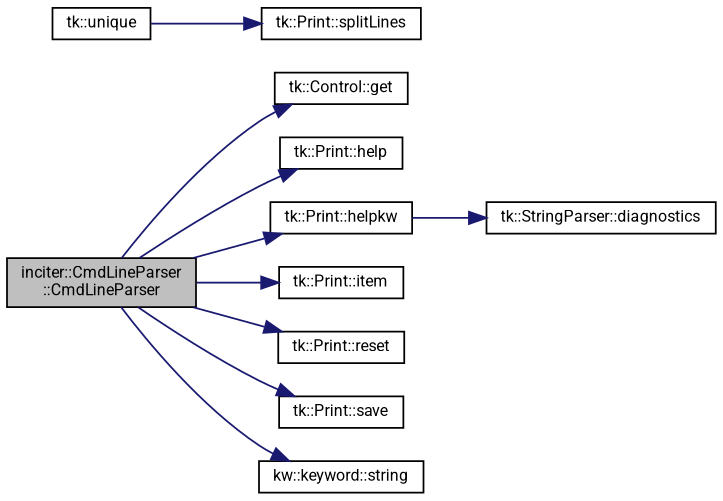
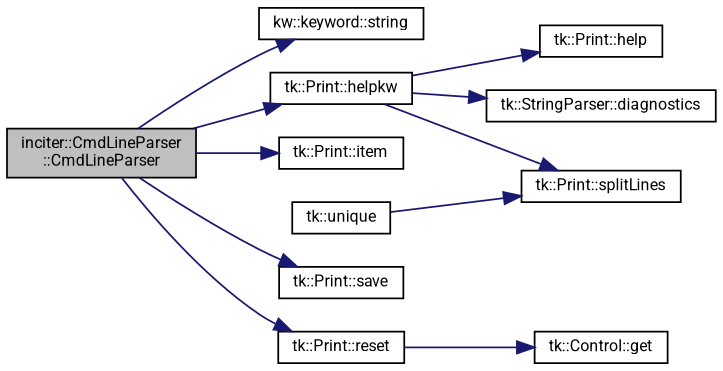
  digraph {
    fontname=Roboto
    rankdir=LR
    node [color=black fontname=Roboto fontsize=9 shape=record]
    edge [color=midnightblue fontname=Roboto fontsize=9 labelfontname="sans-serif" labelfontsize=9 style=solid]
    n1 [fillcolor=grey75 fontcolor=black height=0.2 label="inciter::CmdLineParser\l::CmdLineParser" style=filled width=0.4]
    n2 [height=0.2 label="tk::Control::get" width=0.4]
    n3 [height=0.2 label="tk::Print::help" width=0.4]
    n4 [height=0.2 label="tk::Print::helpkw" width=0.4]
    n5 [height=0.2 label="tk::Print::item" width=0.4]
    n6 [height=0.2 label="tk::Print::reset" width=0.4]
    n7 [height=0.2 label="tk::Print::save" width=0.4]
    n8 [height=0.2 label="kw::keyword::string" width=0.4]
    n9 [height=0.2 label="tk::StringParser::diagnostics" width=0.4]
    n10 [height=0.2 label="tk::Print::splitLines" width=0.4]
    n11 [height=0.2 label="tk::unique" width=0.4]
-   n1 -> n2
-   n1 -> n3
+   n6 -> n2
+   n4 -> n3
    n1 -> n4
    n1 -> n5
    n1 -> n6
    n1 -> n7
    n1 -> n8
    n4 -> n9
+   n4 -> n10
    n11 -> n10
  }
